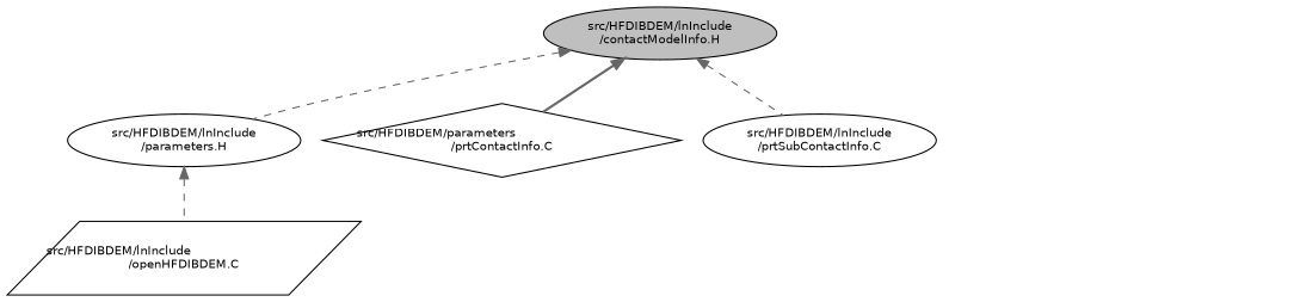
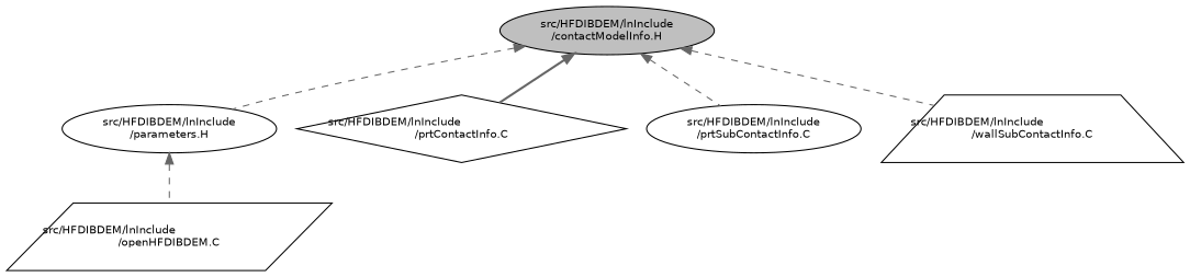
  digraph {
    node [color=black fillcolor=white fontname=Helvetica fontsize=10 shape=ellipse style=filled]
    edge [color=gray40 dir=back fontname=Helvetica fontsize=10 labelfontname=Helvetica labelfontsize=10 style=dashed]
    n1 [fillcolor=grey75 fontcolor=black height=0.2 label="src/HFDIBDEM/lnInclude\l/contactModelInfo.H" width=0.4]
    n2 [height=0.2 label="src/HFDIBDEM/lnInclude\l/parameters.H" width=0.4]
-   n3 [height=0.2 label="src/HFDIBDEM/parameters\l/prtContactInfo.C" shape=diamond width=0.4]
+   n3 [height=0.2 label="src/HFDIBDEM/lnInclude\l/prtContactInfo.C" shape=diamond width=0.4]
    n4 [height=0.2 label="src/HFDIBDEM/lnInclude\l/prtSubContactInfo.C" width=0.4]
+   n5 [height=0.2 label="src/HFDIBDEM/lnInclude\l/wallSubContactInfo.C" shape=trapezium width=0.4]
    n6 [height=0.2 label="src/HFDIBDEM/lnInclude\l/openHFDIBDEM.C" shape=parallelogram width=0.4]
    n1 -> n2
    n1 -> n3 [style=bold]
    n1 -> n4
+   n1 -> n5
    n2 -> n6
  }
